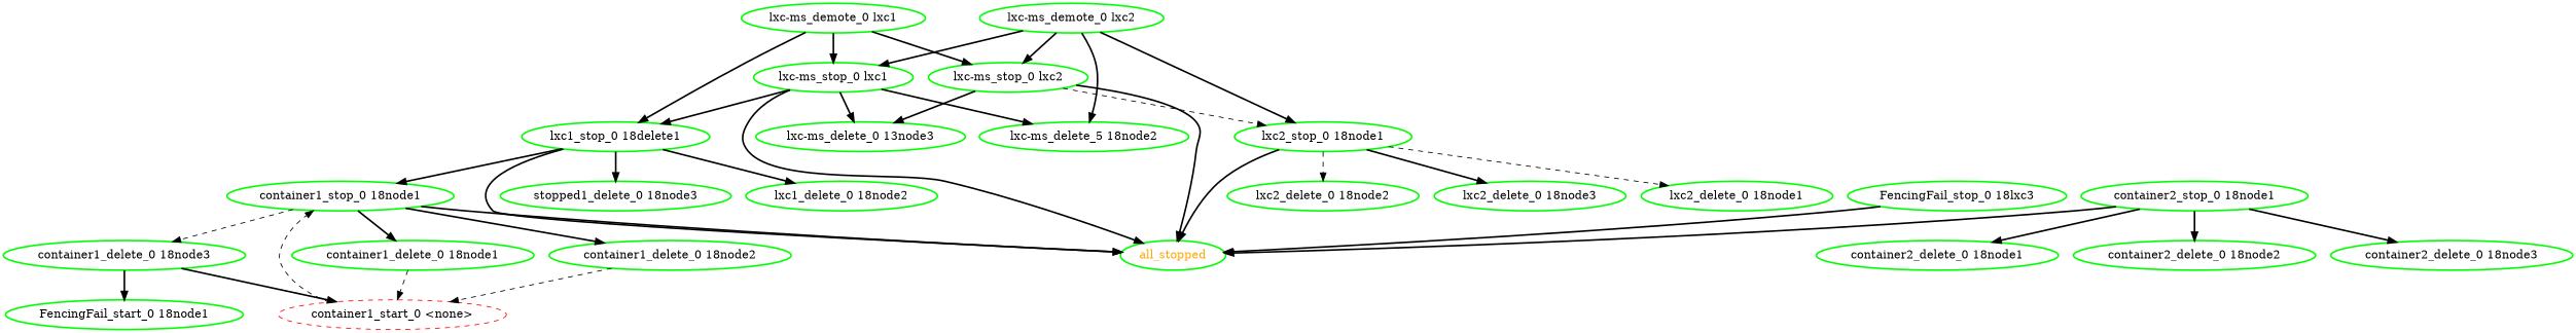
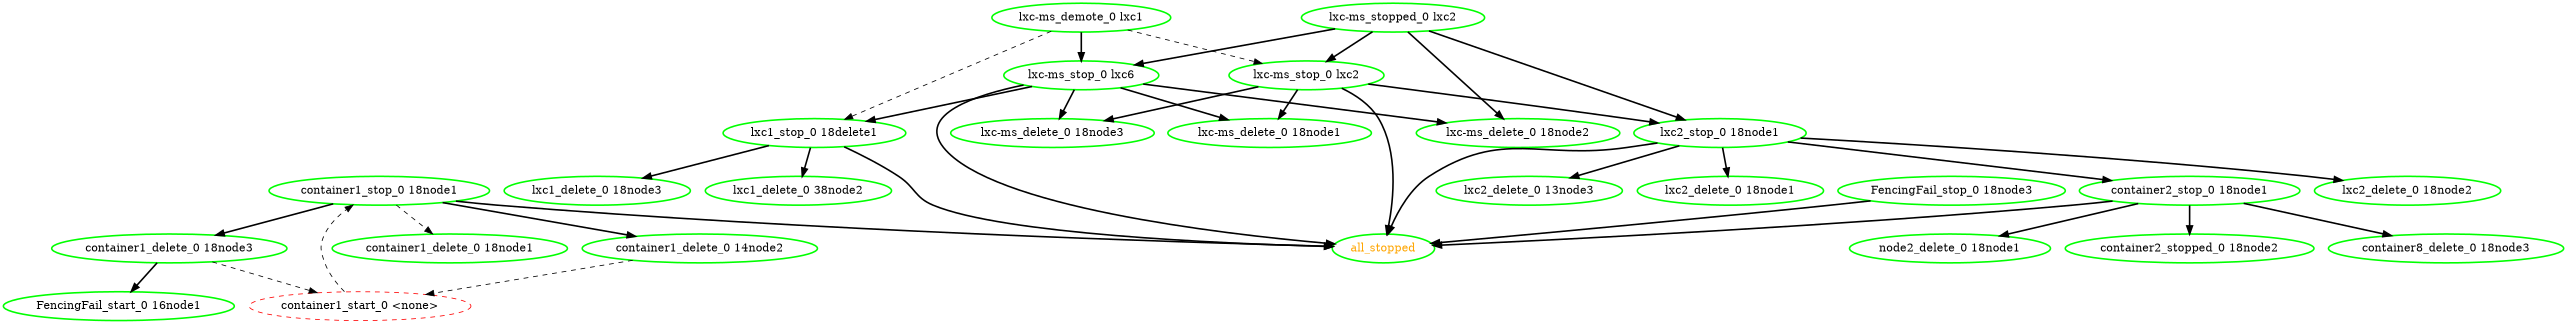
  digraph {
    node [color=green fontcolor=black style=bold]
    edge [style=bold]
    all_stopped [fontcolor=orange]
-   "FencingFail_stop_0 18node3" [label="FencingFail_stop_0 18lxc3"]
+   "FencingFail_stop_0 18node3"
    "container1_start_0 <none>" [color=red style=dashed]
    "container1_delete_0 18node1"
    "container1_stop_0 18node1"
-   "container1_delete_0 18node2"
+   "container1_delete_0 18node2" [label="container1_delete_0 14node2"]
    "container1_delete_0 18node3"
-   "FencingFail_start_0 18node1"
+   "FencingFail_start_0 18node1" [label="FencingFail_start_0 16node1"]
    "container2_stop_0 18node1"
-   "container2_delete_0 18node1"
-   "container2_delete_0 18node2"
-   "container2_delete_0 18node3"
+   "container2_delete_0 18node1" [label="node2_delete_0 18node1"]
+   "container2_delete_0 18node2" [label="container2_stopped_0 18node2"]
+   "container2_delete_0 18node3" [label="container8_delete_0 18node3"]
    "lxc-ms_demote_0 lxc1"
-   "lxc-ms_stop_0 lxc1"
+   "lxc-ms_stop_0 lxc1" [label="lxc-ms_stop_0 lxc6"]
    "lxc-ms_stop_0 lxc2"
    n16 [label="lxc1_stop_0 18delete1"]
-   "lxc-ms_delete_0 18node2" [label="lxc-ms_delete_5 18node2"]
-   "lxc-ms_delete_0 18node3" [label="lxc-ms_delete_0 13node3"]
+   "lxc-ms_delete_0 18node1"
+   "lxc-ms_delete_0 18node2"
+   "lxc-ms_delete_0 18node3"
    "lxc2_stop_0 18node1"
-   "lxc1_delete_0 18node2"
-   "lxc1_delete_0 18node3" [label="stopped1_delete_0 18node3"]
+   "lxc1_delete_0 18node2" [label="lxc1_delete_0 38node2"]
+   "lxc1_delete_0 18node3"
    "lxc2_delete_0 18node1"
    "lxc2_delete_0 18node2"
-   "lxc2_delete_0 18node3"
-   "lxc-ms_demote_0 lxc2"
+   "lxc2_delete_0 18node3" [label="lxc2_delete_0 13node3"]
+   "lxc-ms_demote_0 lxc2" [label="lxc-ms_stopped_0 lxc2"]
    "FencingFail_stop_0 18node3" -> all_stopped
    "container1_start_0 <none>" -> "container1_stop_0 18node1" [style=dashed]
-   "container1_delete_0 18node1" -> "container1_start_0 <none>" [style=dashed]
    "container1_stop_0 18node1" -> all_stopped
-   "container1_stop_0 18node1" -> "container1_delete_0 18node1"
+   "container1_stop_0 18node1" -> "container1_delete_0 18node1" [style=dashed]
    "container1_stop_0 18node1" -> "container1_delete_0 18node2"
-   "container1_stop_0 18node1" -> "container1_delete_0 18node3" [style=dashed]
+   "container1_stop_0 18node1" -> "container1_delete_0 18node3"
    "container1_delete_0 18node2" -> "container1_start_0 <none>" [style=dashed]
-   "container1_delete_0 18node3" -> "container1_start_0 <none>"
+   "container1_delete_0 18node3" -> "container1_start_0 <none>" [style=dashed]
    "container1_delete_0 18node3" -> "FencingFail_start_0 18node1"
    "container2_stop_0 18node1" -> all_stopped
    "container2_stop_0 18node1" -> "container2_delete_0 18node1"
    "container2_stop_0 18node1" -> "container2_delete_0 18node2"
    "container2_stop_0 18node1" -> "container2_delete_0 18node3"
    "lxc-ms_demote_0 lxc1" -> "lxc-ms_stop_0 lxc1"
-   "lxc-ms_demote_0 lxc1" -> "lxc-ms_stop_0 lxc2"
-   "lxc-ms_demote_0 lxc1" -> n16
+   "lxc-ms_demote_0 lxc1" -> "lxc-ms_stop_0 lxc2" [style=dashed]
+   "lxc-ms_demote_0 lxc1" -> n16 [style=dashed]
    "lxc-ms_stop_0 lxc1" -> all_stopped
    "lxc-ms_stop_0 lxc1" -> n16
+   "lxc-ms_stop_0 lxc1" -> "lxc-ms_delete_0 18node1"
    "lxc-ms_stop_0 lxc1" -> "lxc-ms_delete_0 18node2"
    "lxc-ms_stop_0 lxc1" -> "lxc-ms_delete_0 18node3"
    "lxc-ms_stop_0 lxc2" -> all_stopped
+   "lxc-ms_stop_0 lxc2" -> "lxc-ms_delete_0 18node1"
    "lxc-ms_stop_0 lxc2" -> "lxc-ms_delete_0 18node3"
-   "lxc-ms_stop_0 lxc2" -> "lxc2_stop_0 18node1" [style=dashed]
+   "lxc-ms_stop_0 lxc2" -> "lxc2_stop_0 18node1"
    n16 -> all_stopped
-   n16 -> "container1_stop_0 18node1"
    n16 -> "lxc1_delete_0 18node2"
    n16 -> "lxc1_delete_0 18node3"
    "lxc2_stop_0 18node1" -> all_stopped
-   "lxc2_stop_0 18node1" -> "lxc2_delete_0 18node1" [style=dashed]
-   "lxc2_stop_0 18node1" -> "lxc2_delete_0 18node2" [style=dashed]
+   "lxc2_stop_0 18node1" -> "container2_stop_0 18node1"
+   "lxc2_stop_0 18node1" -> "lxc2_delete_0 18node1"
+   "lxc2_stop_0 18node1" -> "lxc2_delete_0 18node2"
    "lxc2_stop_0 18node1" -> "lxc2_delete_0 18node3"
    "lxc-ms_demote_0 lxc2" -> "lxc-ms_stop_0 lxc1"
    "lxc-ms_demote_0 lxc2" -> "lxc-ms_stop_0 lxc2"
    "lxc-ms_demote_0 lxc2" -> "lxc-ms_delete_0 18node2"
    "lxc-ms_demote_0 lxc2" -> "lxc2_stop_0 18node1"
  }
